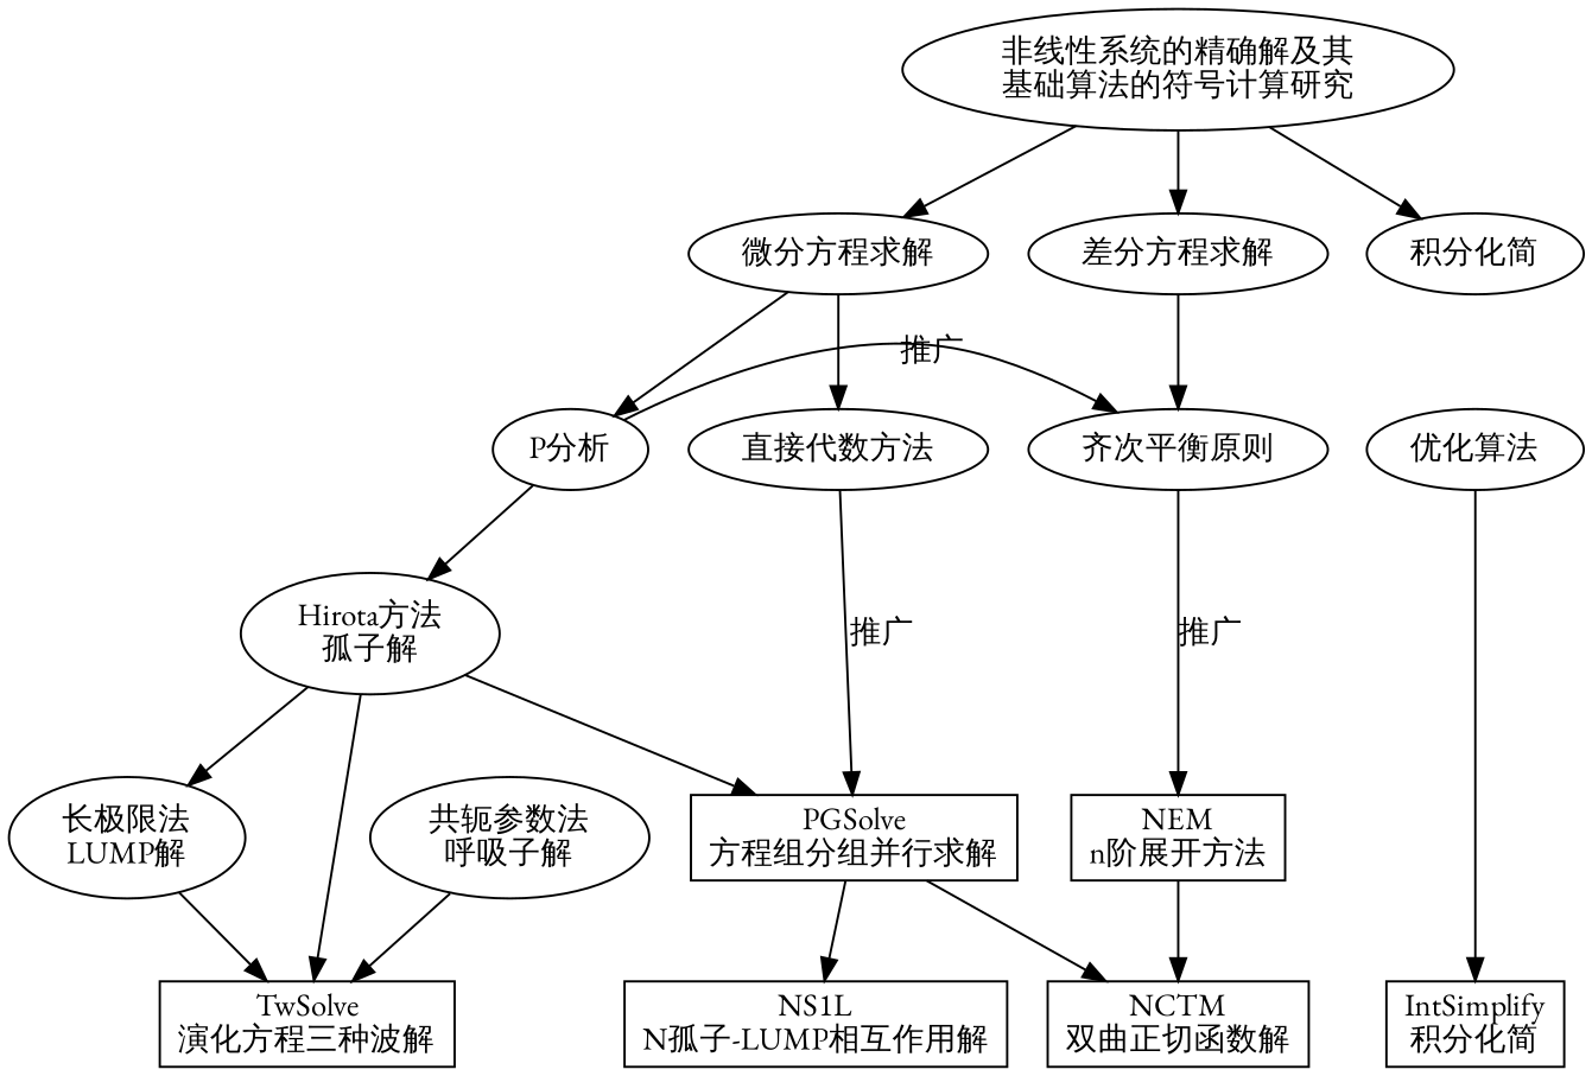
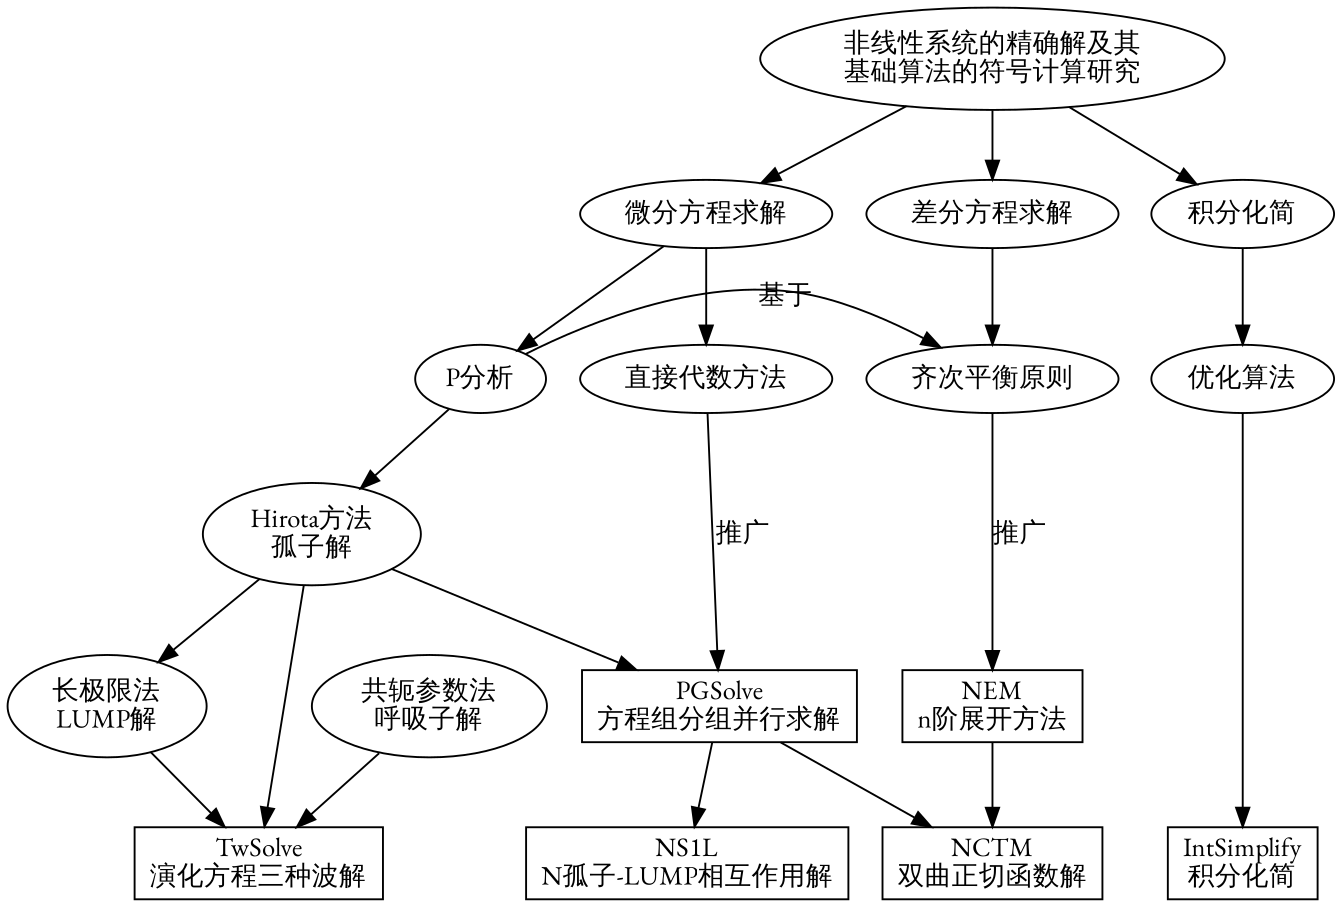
  digraph {
    fontname="EB Garamond"
    node [fontname="EB Garamond"]
    edge [fontname="EB Garamond"]
    "差分方程求解"
    "微分方程求解"
    "积分化简"
    "齐次平衡原则"
    "优化算法"
    "P分析"
    "直接代数方法"
    n8 [label="IntSimplify\n积分化简" shape=box]
    n9 [label="TwSolve\n演化方程三种波解" shape=box]
    n10 [label="NCTM\n双曲正切函数解" shape=box]
    n11 [label="NS1L\nN孤子-LUMP相互作用解" shape=box]
    n12 [label="NEM\nn阶展开方法" shape=box]
    n13 [label="PGSolve\n方程组分组并行求解" shape=box]
    n14 [label="Hirota方法\n孤子解"]
    n15 [label="非线性系统的精确解及其\n基础算法的符号计算研究"]
    n16 [label="长极限法\nLUMP解"]
    n17 [label="共轭参数法\n呼吸子解"]
    subgraph sub_1 {
      rank=same
      "差分方程求解"
      "微分方程求解"
      "积分化简"
    }
    subgraph sub_2 {
      rank=same
      "齐次平衡原则"
      "优化算法"
      "P分析"
      "直接代数方法"
    }
    subgraph sub_3 {
      rank=same
      n8
      n9
      n10
      n11
    }
    subgraph sub_4 {
      rank=same
      n12
      n13
    }
    "差分方程求解" -> "齐次平衡原则"
    "微分方程求解" -> "P分析"
    "微分方程求解" -> "直接代数方法"
+   "积分化简" -> "优化算法"
    "齐次平衡原则" -> n12 [label="推广"]
    "优化算法" -> n8
-   "P分析" -> "齐次平衡原则" [label="推广"]
+   "P分析" -> "齐次平衡原则" [label="基于"]
    "P分析" -> n14
    "直接代数方法" -> n13 [label="推广"]
    n12 -> n10
    n13 -> n10
    n13 -> n11
    n14 -> n9
    n14 -> n13
    n14 -> n16
    n15 -> "差分方程求解"
    n15 -> "微分方程求解"
    n15 -> "积分化简"
    n16 -> n9
    n17 -> n9
  }
